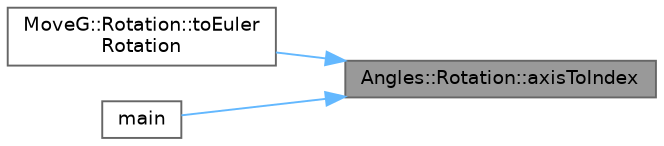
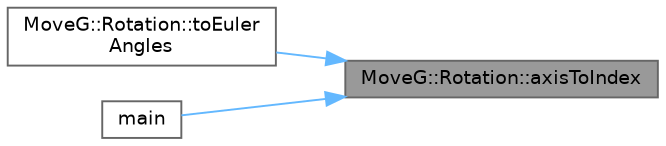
  digraph {
    rankdir=RL
    node [color=grey40 fillcolor=white fontname=Helvetica fontsize=10 shape=box style=filled]
    edge [color=steelblue1 dir=back fontname=Helvetica fontsize=10 labelfontname=Helvetica labelfontsize=10 style=solid]
-   n1 [color=gray40 fillcolor=grey60 fontcolor=black height=0.2 label="Angles::Rotation::axisToIndex" width=0.4]
-   n2 [height=0.2 label="MoveG::Rotation::toEuler\lRotation" width=0.4]
+   n1 [color=gray40 fillcolor=grey60 fontcolor=black height=0.2 label="MoveG::Rotation::axisToIndex" width=0.4]
+   n2 [height=0.2 label="MoveG::Rotation::toEuler\lAngles" width=0.4]
    n3 [height=0.2 label=main width=0.4]
    n1 -> n2
    n1 -> n3
  }
